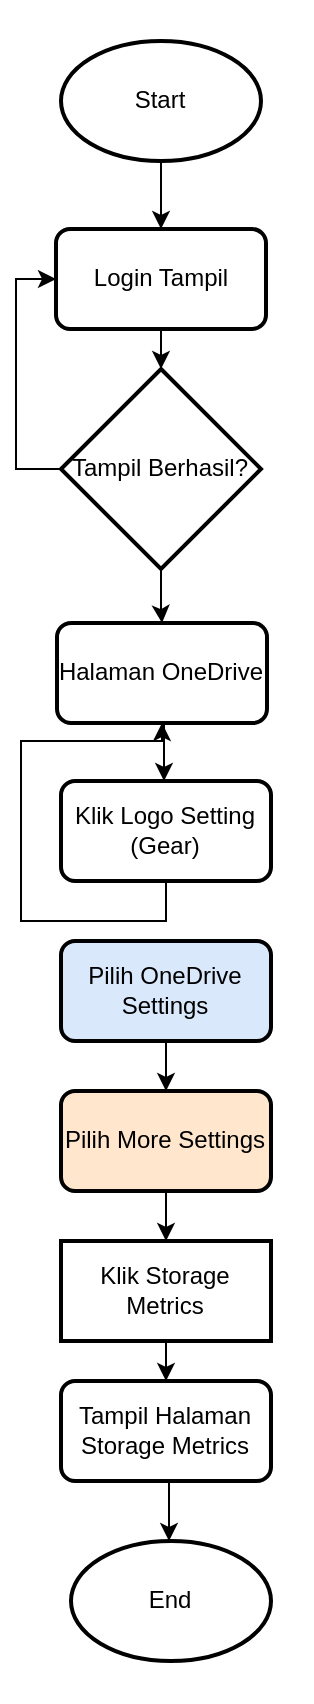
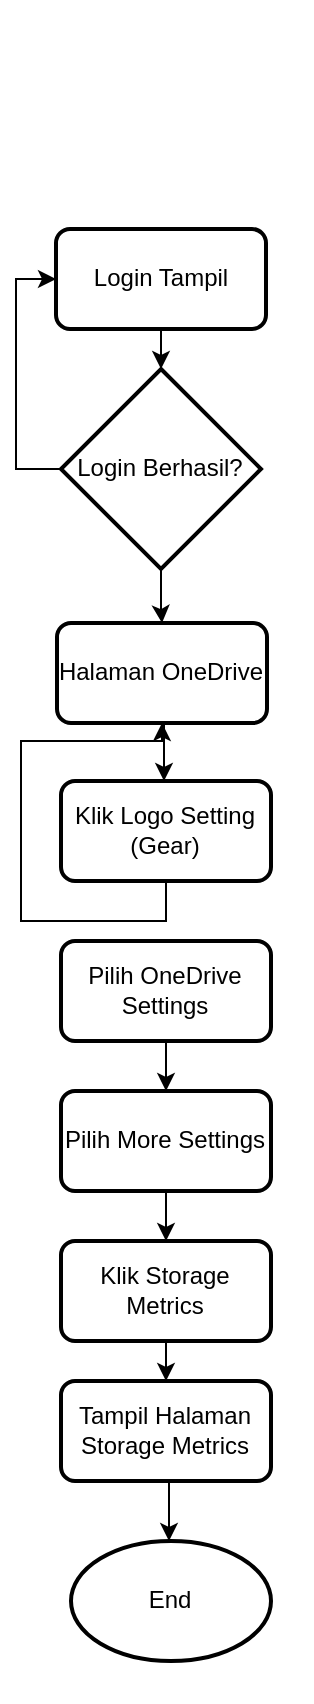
  <mxCell id="0" />
  <mxCell id="1" parent="0" />
- <mxCell id="2" style="edgeStyle=orthogonalEdgeStyle;rounded=0;orthogonalLoop=1;jettySize=auto;html=1;exitX=0.5;exitY=1;exitDx=0;exitDy=0;exitPerimeter=0;" edge="1" parent="1" source="3" target="5"><mxGeometry relative="1" as="geometry" /></mxCell>
- <mxCell id="3" value="Start" style="strokeWidth=2;html=1;shape=mxgraph.flowchart.start_1;whiteSpace=wrap;" vertex="1" parent="1"><mxGeometry x="23" y="20" width="100" height="60" as="geometry" /></mxCell>
  <mxCell id="4" style="edgeStyle=orthogonalEdgeStyle;rounded=0;orthogonalLoop=1;jettySize=auto;html=1;exitX=0.5;exitY=1;exitDx=0;exitDy=0;" edge="1" parent="1" source="5" target="10"><mxGeometry relative="1" as="geometry" /></mxCell>
  <mxCell id="5" value="Login Tampil" style="rounded=1;whiteSpace=wrap;html=1;absoluteArcSize=1;arcSize=14;strokeWidth=2;" vertex="1" parent="1"><mxGeometry x="20.5" y="114" width="105" height="50" as="geometry" /></mxCell>
  <mxCell id="6" style="edgeStyle=orthogonalEdgeStyle;rounded=0;orthogonalLoop=1;jettySize=auto;html=1;exitX=0.5;exitY=1;exitDx=0;exitDy=0;" edge="1" parent="1"><mxGeometry relative="1" as="geometry"><mxPoint x="72.5" y="361" as="sourcePoint" /><mxPoint x="74.5" y="390" as="targetPoint" /></mxGeometry></mxCell>
  <mxCell id="7" value="Halaman OneDrive" style="rounded=1;whiteSpace=wrap;html=1;absoluteArcSize=1;arcSize=14;strokeWidth=2;" vertex="1" parent="1"><mxGeometry x="21" y="311" width="105" height="50" as="geometry" /></mxCell>
  <mxCell id="8" style="edgeStyle=orthogonalEdgeStyle;rounded=0;orthogonalLoop=1;jettySize=auto;html=1;exitX=0.5;exitY=1;exitDx=0;exitDy=0;exitPerimeter=0;" edge="1" parent="1" source="10" target="7"><mxGeometry relative="1" as="geometry" /></mxCell>
  <mxCell id="9" style="edgeStyle=orthogonalEdgeStyle;rounded=0;orthogonalLoop=1;jettySize=auto;html=1;exitX=0;exitY=0.5;exitDx=0;exitDy=0;exitPerimeter=0;entryX=0;entryY=0.5;entryDx=0;entryDy=0;" edge="1" parent="1" source="10" target="5"><mxGeometry relative="1" as="geometry" /></mxCell>
- <mxCell id="10" value="Tampil Berhasil?" style="strokeWidth=2;html=1;shape=mxgraph.flowchart.decision;whiteSpace=wrap;" vertex="1" parent="1"><mxGeometry x="23" y="184" width="100" height="100" as="geometry" /></mxCell>
+ <mxCell id="10" value="Login Berhasil?" style="strokeWidth=2;html=1;shape=mxgraph.flowchart.decision;whiteSpace=wrap;" vertex="1" parent="1"><mxGeometry x="23" y="184" width="100" height="100" as="geometry" /></mxCell>
  <mxCell id="11" style="edgeStyle=orthogonalEdgeStyle;rounded=0;orthogonalLoop=1;jettySize=auto;html=1;exitX=0.5;exitY=1;exitDx=0;exitDy=0;" edge="1" parent="1" source="12" target="7"><mxGeometry relative="1" as="geometry" /></mxCell>
  <mxCell id="12" value="Klik Logo Setting (Gear)" style="rounded=1;whiteSpace=wrap;html=1;absoluteArcSize=1;arcSize=14;strokeWidth=2;" vertex="1" parent="1"><mxGeometry x="23" y="390" width="105" height="50" as="geometry" /></mxCell>
  <mxCell id="13" style="edgeStyle=orthogonalEdgeStyle;rounded=0;orthogonalLoop=1;jettySize=auto;html=1;exitX=0.5;exitY=1;exitDx=0;exitDy=0;" edge="1" parent="1" source="14" target="16"><mxGeometry relative="1" as="geometry" /></mxCell>
- <mxCell id="14" value="Pilih OneDrive Settings" style="rounded=1;whiteSpace=wrap;html=1;absoluteArcSize=1;arcSize=14;strokeWidth=2;fillColor=#dae8fc;" vertex="1" parent="1"><mxGeometry x="23" y="470" width="105" height="50" as="geometry" /></mxCell>
+ <mxCell id="14" value="Pilih OneDrive Settings" style="rounded=1;whiteSpace=wrap;html=1;absoluteArcSize=1;arcSize=14;strokeWidth=2;" vertex="1" parent="1"><mxGeometry x="23" y="470" width="105" height="50" as="geometry" /></mxCell>
  <mxCell id="15" style="edgeStyle=orthogonalEdgeStyle;rounded=0;orthogonalLoop=1;jettySize=auto;html=1;exitX=0.5;exitY=1;exitDx=0;exitDy=0;" edge="1" parent="1" source="16" target="18"><mxGeometry relative="1" as="geometry" /></mxCell>
- <mxCell id="16" value="Pilih More Settings" style="rounded=1;whiteSpace=wrap;html=1;absoluteArcSize=1;arcSize=14;strokeWidth=2;fillColor=#ffe6cc;" vertex="1" parent="1"><mxGeometry x="23" y="545" width="105" height="50" as="geometry" /></mxCell>
+ <mxCell id="16" value="Pilih More Settings" style="rounded=1;whiteSpace=wrap;html=1;absoluteArcSize=1;arcSize=14;strokeWidth=2;" vertex="1" parent="1"><mxGeometry x="23" y="545" width="105" height="50" as="geometry" /></mxCell>
  <mxCell id="17" style="edgeStyle=orthogonalEdgeStyle;rounded=0;orthogonalLoop=1;jettySize=auto;html=1;exitX=0.5;exitY=1;exitDx=0;exitDy=0;" edge="1" parent="1" source="18" target="20"><mxGeometry relative="1" as="geometry" /></mxCell>
- <mxCell id="18" value="Klik Storage Metrics" style="whiteSpace=wrap;html=1;absoluteArcSize=1;arcSize=14;strokeWidth=2;rounded=0;" vertex="1" parent="1"><mxGeometry x="23" y="620" width="105" height="50" as="geometry" /></mxCell>
+ <mxCell id="18" value="Klik Storage Metrics" style="rounded=1;whiteSpace=wrap;html=1;absoluteArcSize=1;arcSize=14;strokeWidth=2;" vertex="1" parent="1"><mxGeometry x="23" y="620" width="105" height="50" as="geometry" /></mxCell>
  <mxCell id="19" style="edgeStyle=orthogonalEdgeStyle;rounded=0;orthogonalLoop=1;jettySize=auto;html=1;exitX=0.5;exitY=1;exitDx=0;exitDy=0;" edge="1" parent="1"><mxGeometry relative="1" as="geometry"><mxPoint x="74.5" y="740" as="sourcePoint" /><mxPoint x="77" y="770" as="targetPoint" /></mxGeometry></mxCell>
  <mxCell id="20" value="Tampil Halaman Storage Metrics" style="rounded=1;whiteSpace=wrap;html=1;absoluteArcSize=1;arcSize=14;strokeWidth=2;" vertex="1" parent="1"><mxGeometry x="23" y="690" width="105" height="50" as="geometry" /></mxCell>
  <mxCell id="21" value="End" style="strokeWidth=2;html=1;shape=mxgraph.flowchart.start_1;whiteSpace=wrap;" vertex="1" parent="1"><mxGeometry x="28" y="770" width="100" height="60" as="geometry" /></mxCell>
